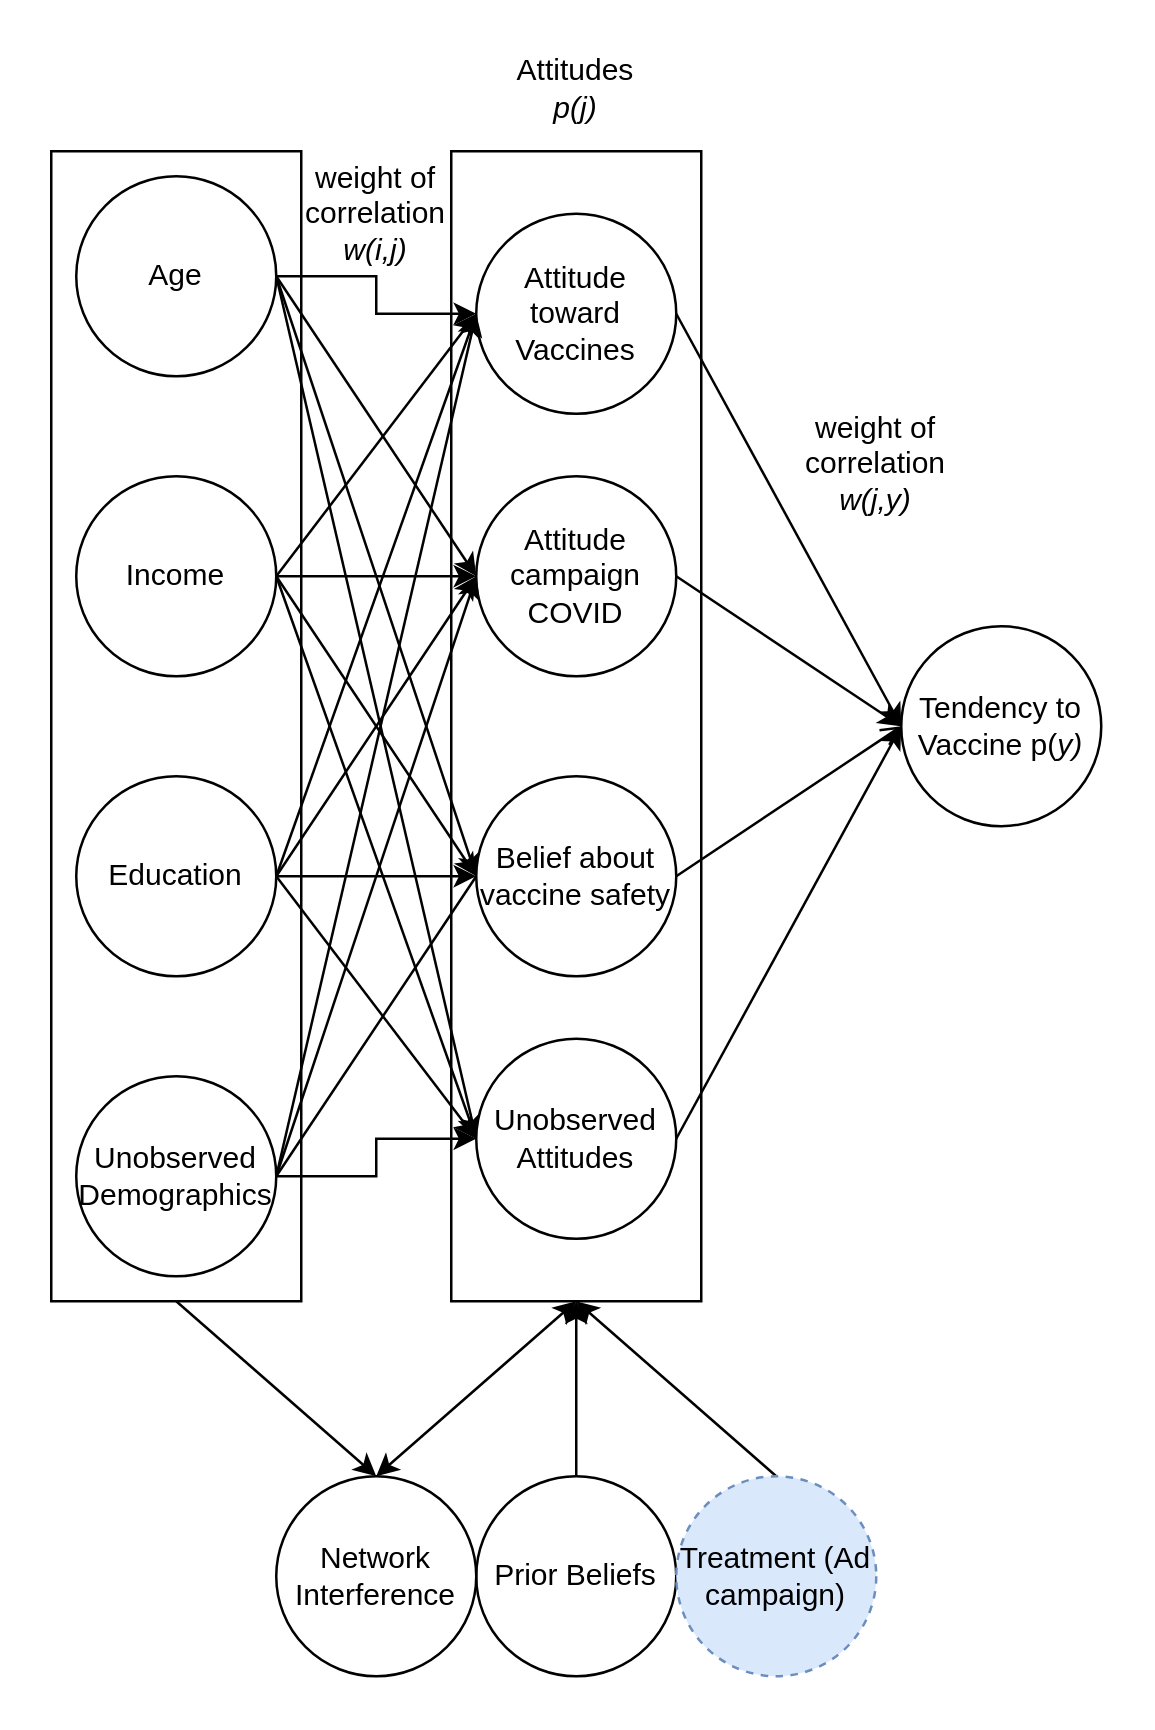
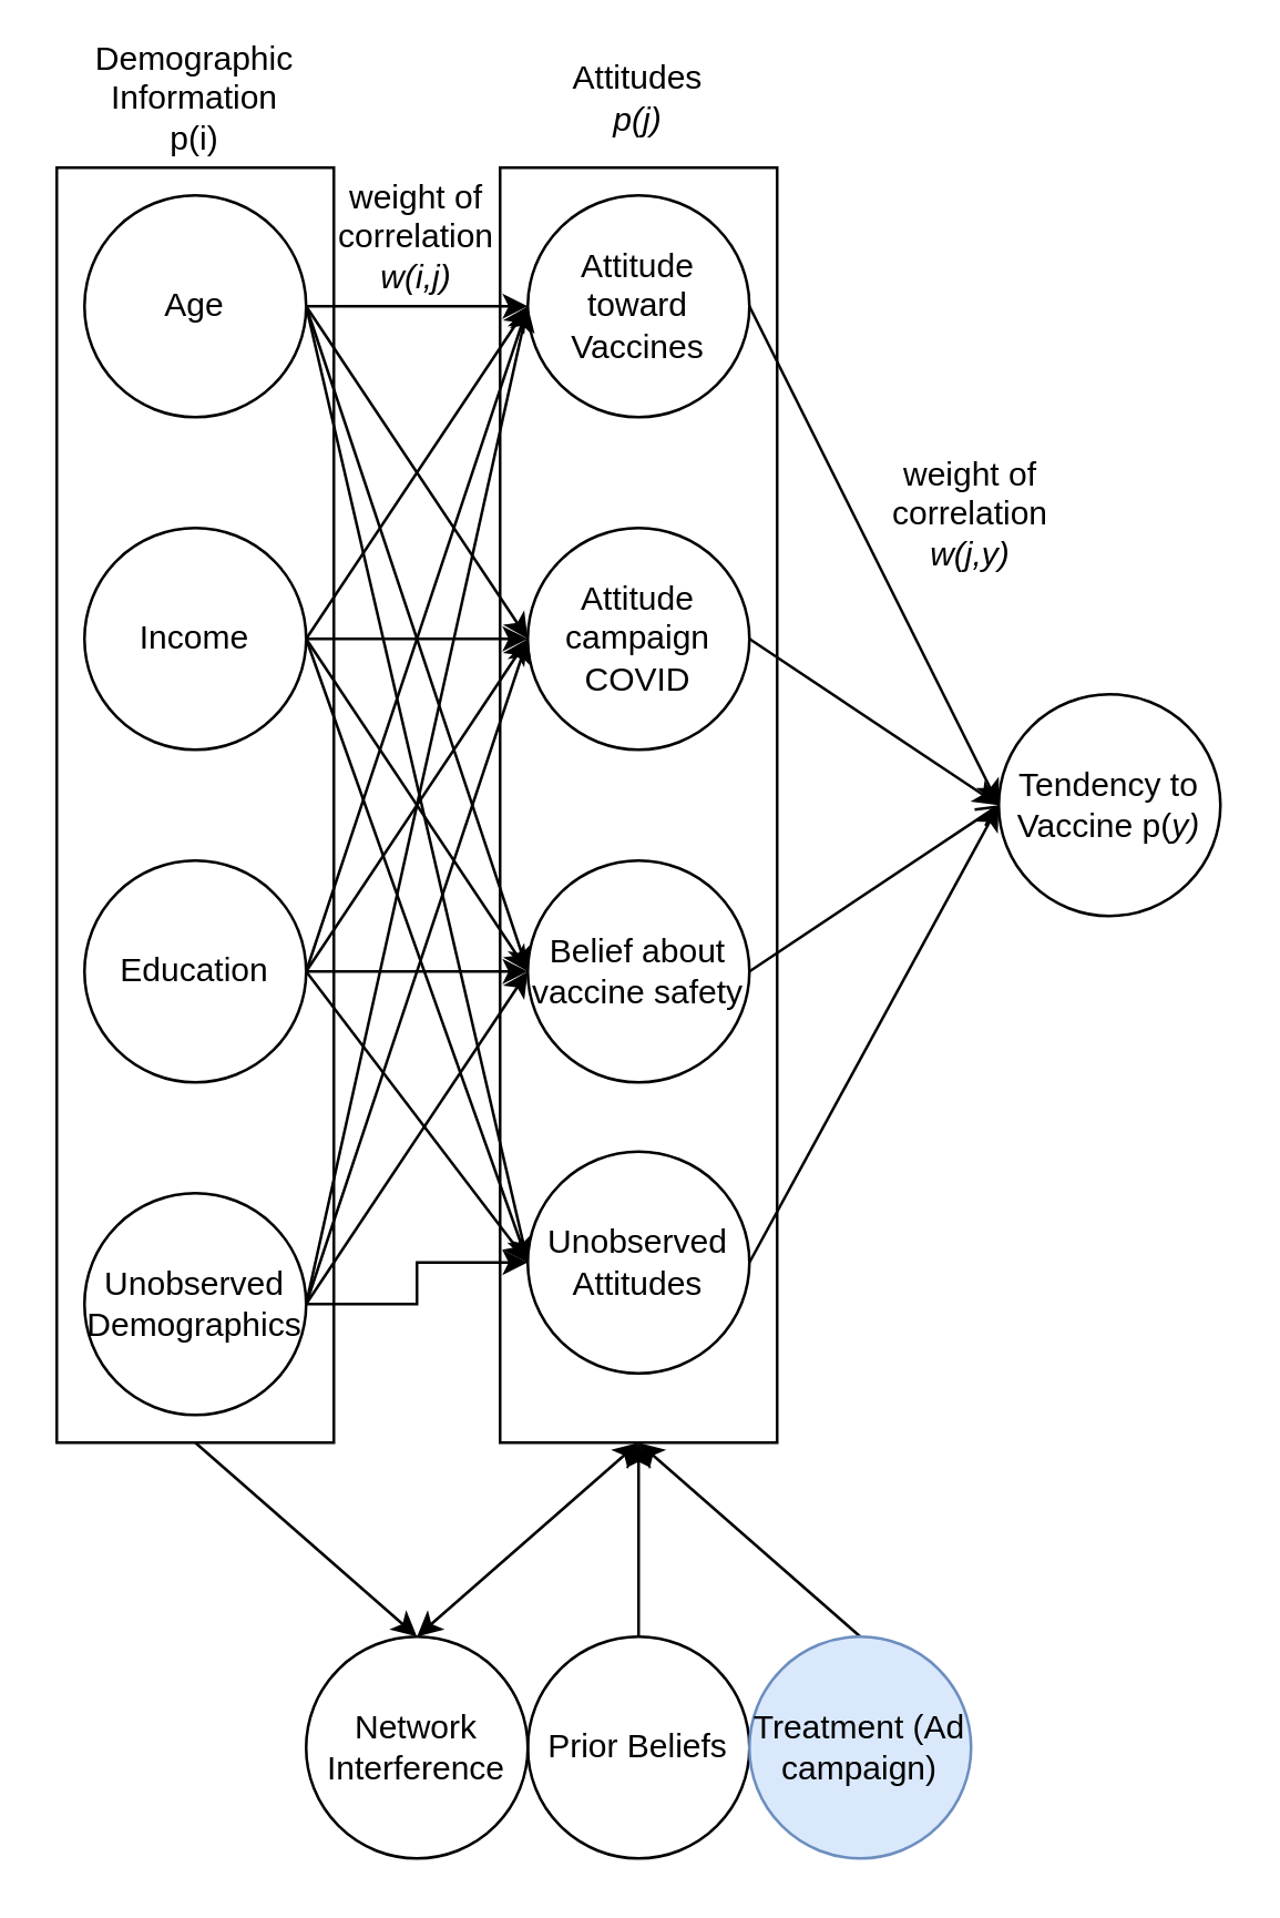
  <mxCell id="0" />
  <mxCell id="1" parent="0" />
  <mxCell id="2" style="rounded=0;orthogonalLoop=1;jettySize=auto;html=1;exitX=0.5;exitY=1;exitDx=0;exitDy=0;entryX=0.5;entryY=0;entryDx=0;entryDy=0;" parent="1" source="3" target="41" edge="1"><mxGeometry relative="1" as="geometry" /></mxCell>
  <mxCell id="3" value="" style="rounded=0;whiteSpace=wrap;html=1;" parent="1" vertex="1"><mxGeometry x="20" y="60" width="100" height="460" as="geometry" /></mxCell>
  <mxCell id="4" value="" style="rounded=0;whiteSpace=wrap;html=1;" parent="1" vertex="1"><mxGeometry x="180" y="60" width="100" height="460" as="geometry" /></mxCell>
  <mxCell id="5" style="edgeStyle=orthogonalEdgeStyle;rounded=0;orthogonalLoop=1;jettySize=auto;html=1;exitX=1;exitY=0.5;exitDx=0;exitDy=0;entryX=0;entryY=0.5;entryDx=0;entryDy=0;" parent="1" source="9" target="23" edge="1"><mxGeometry relative="1" as="geometry" /></mxCell>
  <mxCell id="6" style="rounded=0;orthogonalLoop=1;jettySize=auto;html=1;exitX=1;exitY=0.5;exitDx=0;exitDy=0;entryX=0;entryY=0.5;entryDx=0;entryDy=0;" parent="1" source="9" target="25" edge="1"><mxGeometry relative="1" as="geometry" /></mxCell>
  <mxCell id="7" style="rounded=0;orthogonalLoop=1;jettySize=auto;html=1;exitX=1;exitY=0.5;exitDx=0;exitDy=0;entryX=0;entryY=0.5;entryDx=0;entryDy=0;" parent="1" source="9" target="21" edge="1"><mxGeometry relative="1" as="geometry" /></mxCell>
  <mxCell id="8" style="rounded=0;orthogonalLoop=1;jettySize=auto;html=1;exitX=1;exitY=0.5;exitDx=0;exitDy=0;entryX=0;entryY=0.5;entryDx=0;entryDy=0;" parent="1" source="9" target="35" edge="1"><mxGeometry relative="1" as="geometry" /></mxCell>
  <mxCell id="9" value="Income" style="ellipse;whiteSpace=wrap;html=1;aspect=fixed;" parent="1" vertex="1"><mxGeometry x="30" y="190" width="80" height="80" as="geometry" /></mxCell>
  <mxCell id="10" style="edgeStyle=orthogonalEdgeStyle;rounded=0;orthogonalLoop=1;jettySize=auto;html=1;exitX=1;exitY=0.5;exitDx=0;exitDy=0;entryX=0;entryY=0.5;entryDx=0;entryDy=0;" parent="1" source="14" target="21" edge="1"><mxGeometry relative="1" as="geometry" /></mxCell>
  <mxCell id="11" style="rounded=0;orthogonalLoop=1;jettySize=auto;html=1;exitX=1;exitY=0.5;exitDx=0;exitDy=0;entryX=0;entryY=0.5;entryDx=0;entryDy=0;" parent="1" source="14" target="23" edge="1"><mxGeometry relative="1" as="geometry" /></mxCell>
  <mxCell id="12" style="rounded=0;orthogonalLoop=1;jettySize=auto;html=1;exitX=1;exitY=0.5;exitDx=0;exitDy=0;entryX=0;entryY=0.5;entryDx=0;entryDy=0;" parent="1" source="14" target="25" edge="1"><mxGeometry relative="1" as="geometry" /></mxCell>
  <mxCell id="13" style="rounded=0;orthogonalLoop=1;jettySize=auto;html=1;exitX=1;exitY=0.5;exitDx=0;exitDy=0;entryX=0;entryY=0.5;entryDx=0;entryDy=0;" parent="1" source="14" target="35" edge="1"><mxGeometry relative="1" as="geometry" /></mxCell>
  <mxCell id="14" value="Age" style="ellipse;whiteSpace=wrap;html=1;aspect=fixed;" parent="1" vertex="1"><mxGeometry x="30" y="70" width="80" height="80" as="geometry" /></mxCell>
  <mxCell id="15" style="edgeStyle=orthogonalEdgeStyle;rounded=0;orthogonalLoop=1;jettySize=auto;html=1;exitX=1;exitY=0.5;exitDx=0;exitDy=0;entryX=0;entryY=0.5;entryDx=0;entryDy=0;" parent="1" source="19" target="25" edge="1"><mxGeometry relative="1" as="geometry" /></mxCell>
  <mxCell id="16" style="rounded=0;orthogonalLoop=1;jettySize=auto;html=1;exitX=1;exitY=0.5;exitDx=0;exitDy=0;" parent="1" source="19" edge="1"><mxGeometry relative="1" as="geometry"><mxPoint x="190" y="230" as="targetPoint" /></mxGeometry></mxCell>
  <mxCell id="17" style="rounded=0;orthogonalLoop=1;jettySize=auto;html=1;exitX=1;exitY=0.5;exitDx=0;exitDy=0;entryX=0;entryY=0.5;entryDx=0;entryDy=0;" parent="1" source="19" target="21" edge="1"><mxGeometry relative="1" as="geometry" /></mxCell>
  <mxCell id="18" style="rounded=0;orthogonalLoop=1;jettySize=auto;html=1;exitX=1;exitY=0.5;exitDx=0;exitDy=0;entryX=0;entryY=0.5;entryDx=0;entryDy=0;" parent="1" source="19" target="35" edge="1"><mxGeometry relative="1" as="geometry" /></mxCell>
  <mxCell id="19" value="Education" style="ellipse;whiteSpace=wrap;html=1;aspect=fixed;" parent="1" vertex="1"><mxGeometry x="30" y="310" width="80" height="80" as="geometry" /></mxCell>
  <mxCell id="20" style="rounded=0;orthogonalLoop=1;jettySize=auto;html=1;exitX=1;exitY=0.5;exitDx=0;exitDy=0;entryX=0;entryY=0.5;entryDx=0;entryDy=0;" parent="1" source="21" target="26" edge="1"><mxGeometry relative="1" as="geometry" /></mxCell>
- <mxCell id="21" value="Attitude toward Vaccines" style="ellipse;whiteSpace=wrap;html=1;aspect=fixed;" parent="1" vertex="1"><mxGeometry x="190" y="85" width="80" height="80" as="geometry" /></mxCell>
+ <mxCell id="21" value="Attitude toward Vaccines" style="ellipse;whiteSpace=wrap;html=1;aspect=fixed;" parent="1" vertex="1"><mxGeometry x="190" y="70" width="80" height="80" as="geometry" /></mxCell>
  <mxCell id="22" style="rounded=0;orthogonalLoop=1;jettySize=auto;html=1;exitX=1;exitY=0.5;exitDx=0;exitDy=0;entryX=0;entryY=0.5;entryDx=0;entryDy=0;" parent="1" source="23" target="26" edge="1"><mxGeometry relative="1" as="geometry" /></mxCell>
  <mxCell id="23" value="Attitude campaign COVID" style="ellipse;whiteSpace=wrap;html=1;aspect=fixed;" parent="1" vertex="1"><mxGeometry x="190" y="190" width="80" height="80" as="geometry" /></mxCell>
  <mxCell id="24" style="rounded=0;orthogonalLoop=1;jettySize=auto;html=1;exitX=1;exitY=0.5;exitDx=0;exitDy=0;entryX=0;entryY=0.5;entryDx=0;entryDy=0;endArrow=open;" parent="1" source="25" target="26" edge="1"><mxGeometry relative="1" as="geometry" /></mxCell>
  <mxCell id="25" value="Belief about vaccine safety" style="ellipse;whiteSpace=wrap;html=1;aspect=fixed;" parent="1" vertex="1"><mxGeometry x="190" y="310" width="80" height="80" as="geometry" /></mxCell>
  <mxCell id="26" value="Tendency to Vaccine p(&lt;i&gt;y)&lt;/i&gt;" style="ellipse;whiteSpace=wrap;html=1;aspect=fixed;" parent="1" vertex="1"><mxGeometry x="360" y="250" width="80" height="80" as="geometry" /></mxCell>
+ <mxCell id="27" value="Demographic Information p(i)" style="text;html=1;align=center;verticalAlign=middle;whiteSpace=wrap;rounded=0;" parent="1" vertex="1"><mxGeometry x="40" y="20" width="60" height="30" as="geometry" /></mxCell>
  <mxCell id="28" value="Attitudes &lt;i&gt;p(j)&lt;/i&gt;" style="text;html=1;align=center;verticalAlign=middle;whiteSpace=wrap;rounded=0;" parent="1" vertex="1"><mxGeometry x="200" y="20" width="60" height="30" as="geometry" /></mxCell>
  <mxCell id="29" style="edgeStyle=orthogonalEdgeStyle;rounded=0;orthogonalLoop=1;jettySize=auto;html=1;exitX=1;exitY=0.5;exitDx=0;exitDy=0;entryX=0;entryY=0.5;entryDx=0;entryDy=0;" parent="1" source="33" target="35" edge="1"><mxGeometry relative="1" as="geometry" /></mxCell>
- <mxCell id="30" style="rounded=0;orthogonalLoop=1;jettySize=auto;html=1;exitX=1;exitY=0.5;exitDx=0;exitDy=0;entryX=0;entryY=0.5;entryDx=0;entryDy=0;endArrow=none;" parent="1" source="33" target="25" edge="1"><mxGeometry relative="1" as="geometry" /></mxCell>
+ <mxCell id="30" style="rounded=0;orthogonalLoop=1;jettySize=auto;html=1;exitX=1;exitY=0.5;exitDx=0;exitDy=0;entryX=0;entryY=0.5;entryDx=0;entryDy=0;" parent="1" source="33" target="25" edge="1"><mxGeometry relative="1" as="geometry" /></mxCell>
  <mxCell id="31" style="rounded=0;orthogonalLoop=1;jettySize=auto;html=1;exitX=1;exitY=0.5;exitDx=0;exitDy=0;entryX=0;entryY=0.5;entryDx=0;entryDy=0;" parent="1" source="33" target="23" edge="1"><mxGeometry relative="1" as="geometry" /></mxCell>
  <mxCell id="32" style="rounded=0;orthogonalLoop=1;jettySize=auto;html=1;exitX=1;exitY=0.5;exitDx=0;exitDy=0;entryX=0;entryY=0.5;entryDx=0;entryDy=0;" parent="1" source="33" target="21" edge="1"><mxGeometry relative="1" as="geometry" /></mxCell>
  <mxCell id="33" value="Unobserved Demographics" style="ellipse;whiteSpace=wrap;html=1;aspect=fixed;" parent="1" vertex="1"><mxGeometry x="30" y="430" width="80" height="80" as="geometry" /></mxCell>
  <mxCell id="34" style="rounded=0;orthogonalLoop=1;jettySize=auto;html=1;exitX=1;exitY=0.5;exitDx=0;exitDy=0;entryX=0;entryY=0.5;entryDx=0;entryDy=0;" parent="1" source="35" target="26" edge="1"><mxGeometry relative="1" as="geometry" /></mxCell>
  <mxCell id="35" value="Unobserved Attitudes" style="ellipse;whiteSpace=wrap;html=1;aspect=fixed;" parent="1" vertex="1"><mxGeometry x="190" y="415" width="80" height="80" as="geometry" /></mxCell>
  <mxCell id="36" value="weight of correlation &lt;i&gt;w(i,j)&lt;/i&gt;" style="text;html=1;align=center;verticalAlign=middle;whiteSpace=wrap;rounded=0;" parent="1" vertex="1"><mxGeometry x="120" y="70" width="60" height="30" as="geometry" /></mxCell>
  <mxCell id="37" value="weight of correlation &lt;i&gt;w(j,y)&lt;/i&gt;" style="text;html=1;align=center;verticalAlign=middle;whiteSpace=wrap;rounded=0;" parent="1" vertex="1"><mxGeometry x="320" y="170" width="60" height="30" as="geometry" /></mxCell>
  <mxCell id="38" style="rounded=0;orthogonalLoop=1;jettySize=auto;html=1;exitX=0.5;exitY=0;exitDx=0;exitDy=0;entryX=0.5;entryY=1;entryDx=0;entryDy=0;" parent="1" source="39" target="4" edge="1"><mxGeometry relative="1" as="geometry" /></mxCell>
  <mxCell id="39" value="Prior Beliefs" style="ellipse;whiteSpace=wrap;html=1;aspect=fixed;" parent="1" vertex="1"><mxGeometry x="190" y="590" width="80" height="80" as="geometry" /></mxCell>
  <mxCell id="40" style="rounded=0;orthogonalLoop=1;jettySize=auto;html=1;exitX=0.5;exitY=0;exitDx=0;exitDy=0;entryX=0.5;entryY=1;entryDx=0;entryDy=0;startArrow=classic;startFill=1;" parent="1" source="41" target="4" edge="1"><mxGeometry relative="1" as="geometry" /></mxCell>
  <mxCell id="41" value="Network Interference" style="ellipse;whiteSpace=wrap;html=1;aspect=fixed;" parent="1" vertex="1"><mxGeometry x="110" y="590" width="80" height="80" as="geometry" /></mxCell>
  <mxCell id="42" style="rounded=0;orthogonalLoop=1;jettySize=auto;html=1;exitX=0.5;exitY=0;exitDx=0;exitDy=0;entryX=0.5;entryY=1;entryDx=0;entryDy=0;" edge="1" parent="1" source="43" target="4"><mxGeometry relative="1" as="geometry" /></mxCell>
- <mxCell id="43" value="Treatment (Ad campaign)" style="ellipse;whiteSpace=wrap;html=1;aspect=fixed;fillColor=#dae8fc;strokeColor=#6c8ebf;dashed=1;" vertex="1" parent="1"><mxGeometry x="270" y="590" width="80" height="80" as="geometry" /></mxCell>
+ <mxCell id="43" value="Treatment (Ad campaign)" style="ellipse;whiteSpace=wrap;html=1;aspect=fixed;fillColor=#dae8fc;strokeColor=#6c8ebf;" vertex="1" parent="1"><mxGeometry x="270" y="590" width="80" height="80" as="geometry" /></mxCell>
